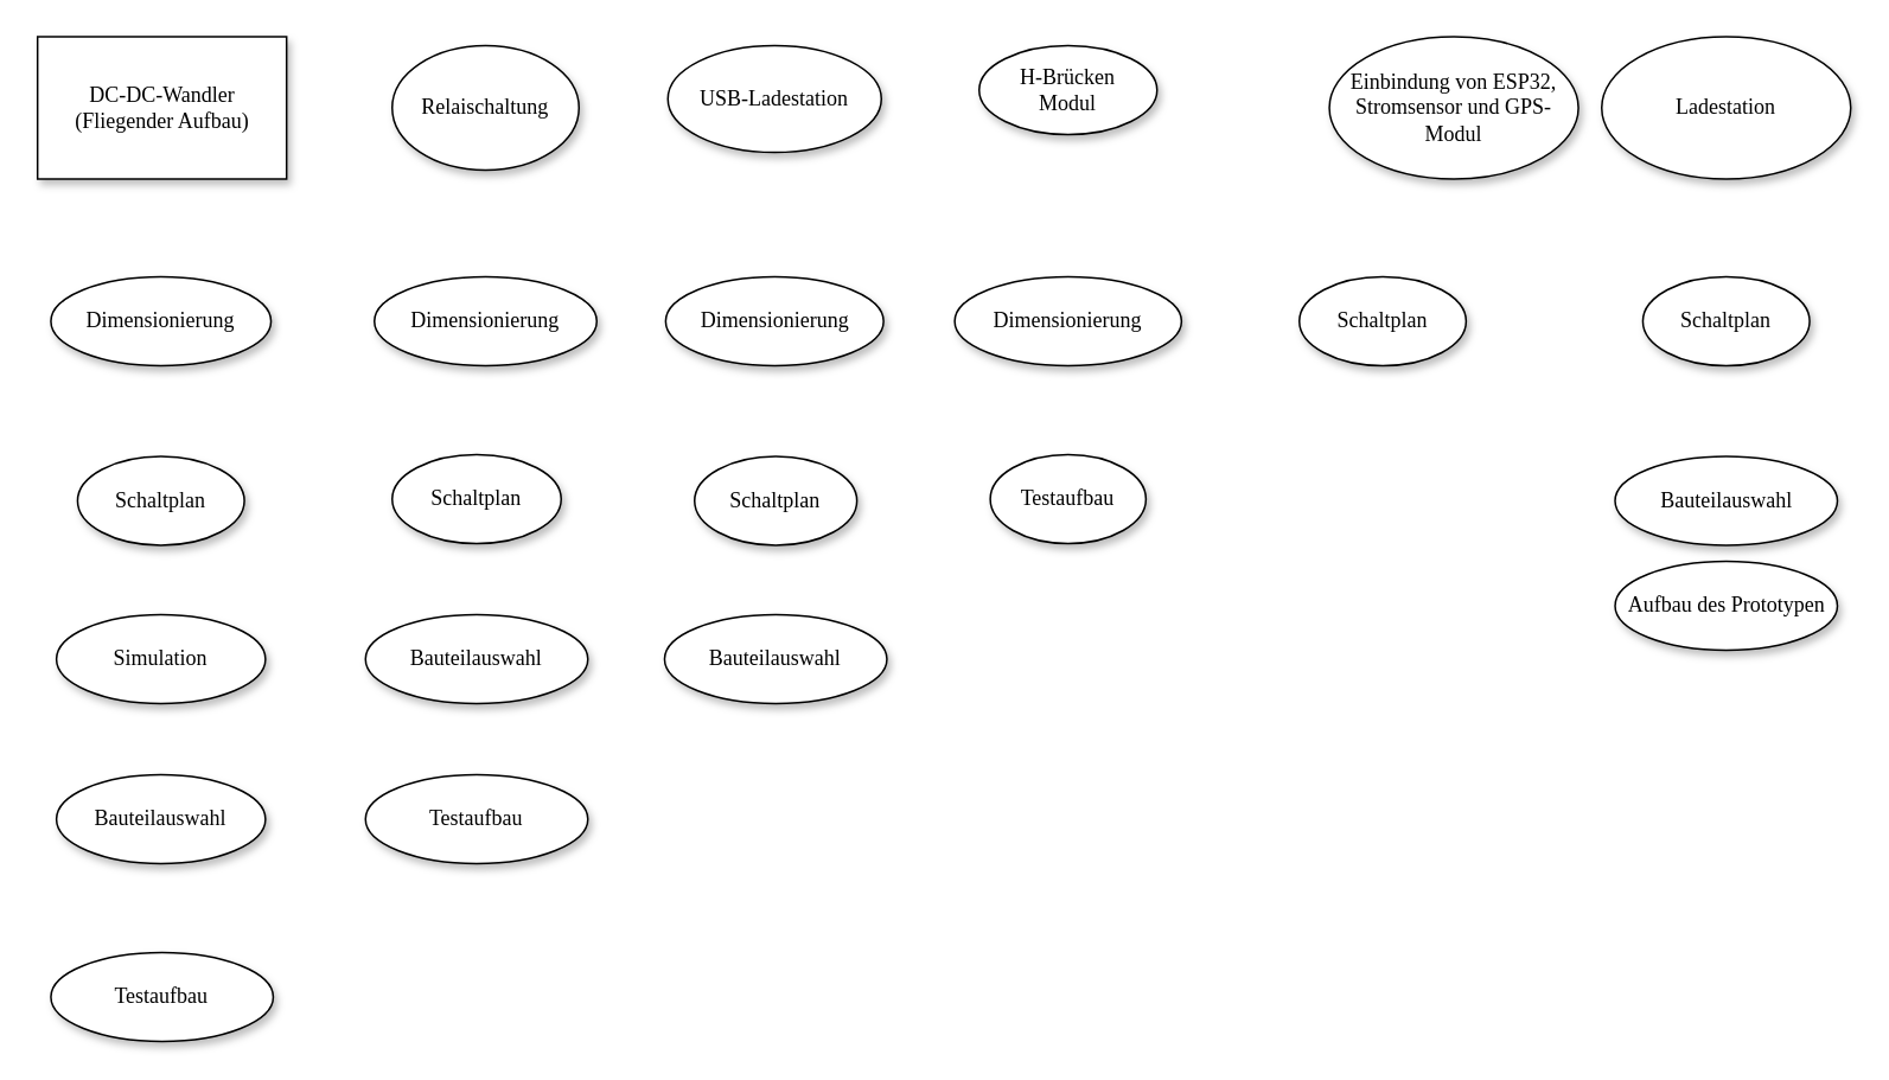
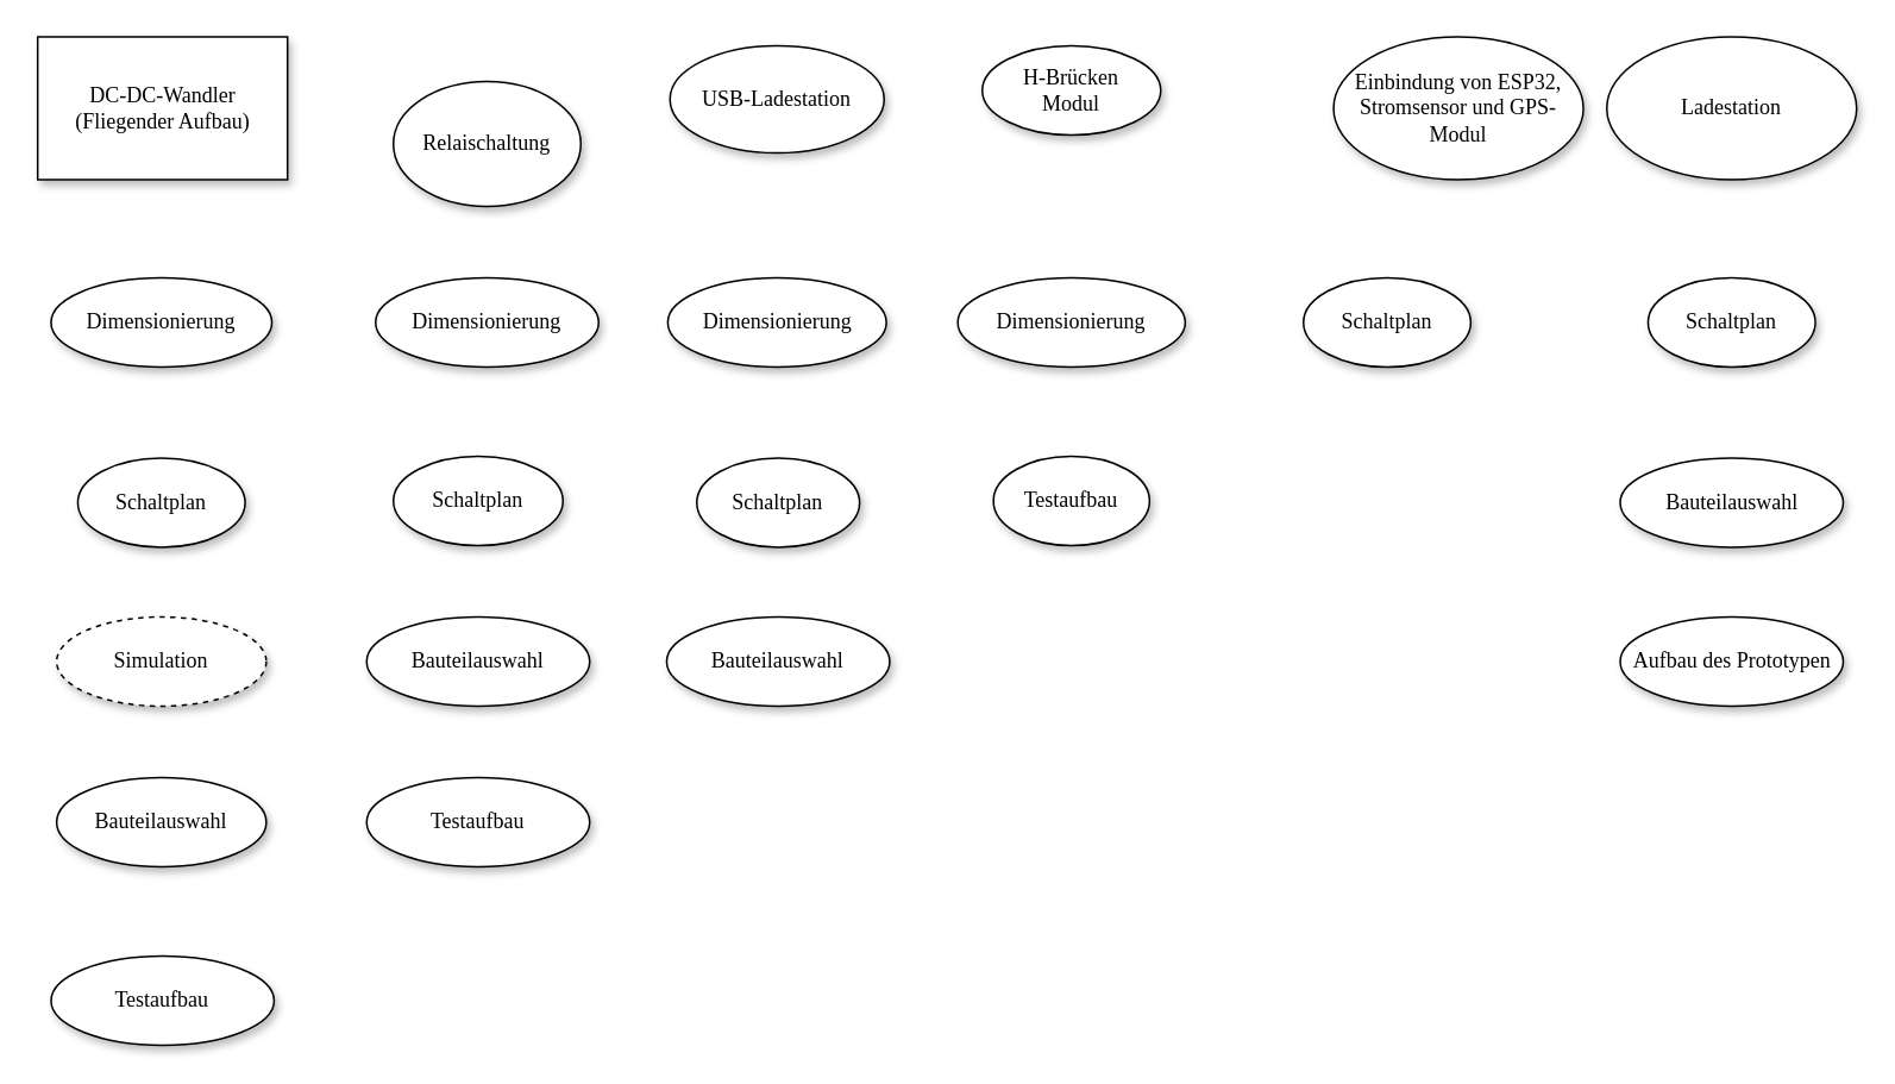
  <mxCell id="0" />
  <mxCell id="1" parent="0" />
  <mxCell id="2" value="USB-Ladestation" style="ellipse;whiteSpace=wrap;html=1;rounded=0;shadow=1;comic=0;labelBackgroundColor=none;strokeWidth=1;fontFamily=Verdana;fontSize=12;align=center;" parent="1" vertex="1"><mxGeometry x="375" y="25" width="120" height="60" as="geometry" /></mxCell>
  <mxCell id="3" value="H-Brücken&lt;br&gt;Modul" style="ellipse;whiteSpace=wrap;html=1;rounded=0;shadow=1;comic=0;labelBackgroundColor=none;strokeWidth=1;fontFamily=Verdana;fontSize=12;align=center;" parent="1" vertex="1"><mxGeometry x="550" y="25" width="100" height="50" as="geometry" /></mxCell>
  <mxCell id="4" value="Dimensionierung" style="ellipse;whiteSpace=wrap;html=1;rounded=0;shadow=1;comic=0;labelBackgroundColor=none;strokeWidth=1;fontFamily=Verdana;fontSize=12;align=center;" parent="1" vertex="1"><mxGeometry x="536.25" y="155" width="127.5" height="50" as="geometry" /></mxCell>
  <mxCell id="5" value="Testaufbau" style="ellipse;whiteSpace=wrap;html=1;rounded=0;shadow=1;comic=0;labelBackgroundColor=none;strokeWidth=1;fontFamily=Verdana;fontSize=12;align=center;" parent="1" vertex="1"><mxGeometry x="556.25" y="255" width="87.5" height="50" as="geometry" /></mxCell>
  <mxCell id="6" value="Dimensionierung" style="ellipse;whiteSpace=wrap;html=1;rounded=0;shadow=1;comic=0;labelBackgroundColor=none;strokeWidth=1;fontFamily=Verdana;fontSize=12;align=center;" parent="1" vertex="1"><mxGeometry x="373.75" y="155" width="122.5" height="50" as="geometry" /></mxCell>
  <mxCell id="7" value="Dimensionierung" style="ellipse;whiteSpace=wrap;html=1;rounded=0;shadow=1;comic=0;labelBackgroundColor=none;strokeWidth=1;fontFamily=Verdana;fontSize=12;align=center;" parent="1" vertex="1"><mxGeometry x="210" y="155" width="125" height="50" as="geometry" /></mxCell>
  <mxCell id="8" value="Schaltplan" style="ellipse;whiteSpace=wrap;html=1;rounded=0;shadow=1;comic=0;labelBackgroundColor=none;strokeWidth=1;fontFamily=Verdana;fontSize=12;align=center;" parent="1" vertex="1"><mxGeometry x="390" y="256" width="91.25" height="50" as="geometry" /></mxCell>
  <mxCell id="9" value="DC-DC-Wandler (Fliegender Aufbau)" style="whiteSpace=wrap;html=1;shadow=1;comic=0;labelBackgroundColor=none;strokeWidth=1;fontFamily=Verdana;fontSize=12;align=center;rounded=0;" parent="1" vertex="1"><mxGeometry x="20.63" y="20" width="140" height="80" as="geometry" /></mxCell>
  <mxCell id="10" value="Schaltplan" style="ellipse;whiteSpace=wrap;html=1;rounded=0;shadow=1;comic=0;labelBackgroundColor=none;strokeWidth=1;fontFamily=Verdana;fontSize=12;align=center;" parent="1" vertex="1"><mxGeometry x="43.13" y="256" width="93.75" height="50" as="geometry" /></mxCell>
- <mxCell id="11" value="Simulation" style="ellipse;whiteSpace=wrap;html=1;rounded=0;shadow=1;comic=0;labelBackgroundColor=none;strokeWidth=1;fontFamily=Verdana;fontSize=12;align=center;" parent="1" vertex="1"><mxGeometry x="31.25" y="345" width="117.5" height="50" as="geometry" /></mxCell>
- <mxCell id="12" value="Relaischaltung" style="ellipse;whiteSpace=wrap;html=1;rounded=0;shadow=1;comic=0;labelBackgroundColor=none;strokeWidth=1;fontFamily=Verdana;fontSize=12;align=center;" vertex="1" parent="1"><mxGeometry x="220" y="25" width="105" height="70" as="geometry" /></mxCell>
+ <mxCell id="11" value="Simulation" style="ellipse;whiteSpace=wrap;html=1;rounded=0;shadow=1;comic=0;labelBackgroundColor=none;strokeWidth=1;fontFamily=Verdana;fontSize=12;align=center;dashed=1;" parent="1" vertex="1"><mxGeometry x="31.25" y="345" width="117.5" height="50" as="geometry" /></mxCell>
+ <mxCell id="12" value="Relaischaltung" style="ellipse;whiteSpace=wrap;html=1;rounded=0;shadow=1;comic=0;labelBackgroundColor=none;strokeWidth=1;fontFamily=Verdana;fontSize=12;align=center;" vertex="1" parent="1"><mxGeometry x="220" y="45" width="105" height="70" as="geometry" /></mxCell>
  <mxCell id="13" value="Dimensionierung" style="ellipse;whiteSpace=wrap;html=1;rounded=0;shadow=1;comic=0;labelBackgroundColor=none;strokeWidth=1;fontFamily=Verdana;fontSize=12;align=center;" vertex="1" parent="1"><mxGeometry x="28.13" y="155" width="123.75" height="50" as="geometry" /></mxCell>
  <mxCell id="14" value="&lt;span&gt;Bauteilauswahl&lt;/span&gt;" style="ellipse;whiteSpace=wrap;html=1;rounded=0;shadow=1;comic=0;labelBackgroundColor=none;strokeWidth=1;fontFamily=Verdana;fontSize=12;align=center;" vertex="1" parent="1"><mxGeometry x="31.25" y="435" width="117.5" height="50" as="geometry" /></mxCell>
  <mxCell id="15" value="Schaltplan" style="ellipse;whiteSpace=wrap;html=1;rounded=0;shadow=1;comic=0;labelBackgroundColor=none;strokeWidth=1;fontFamily=Verdana;fontSize=12;align=center;" vertex="1" parent="1"><mxGeometry x="220" y="255" width="95" height="50" as="geometry" /></mxCell>
  <mxCell id="16" value="Testaufbau" style="ellipse;whiteSpace=wrap;html=1;rounded=0;shadow=1;comic=0;labelBackgroundColor=none;strokeWidth=1;fontFamily=Verdana;fontSize=12;align=center;" vertex="1" parent="1"><mxGeometry x="28.13" y="535" width="125" height="50" as="geometry" /></mxCell>
  <mxCell id="17" value="Bauteilauswahl" style="ellipse;whiteSpace=wrap;html=1;rounded=0;shadow=1;comic=0;labelBackgroundColor=none;strokeWidth=1;fontFamily=Verdana;fontSize=12;align=center;" vertex="1" parent="1"><mxGeometry x="205" y="345" width="125" height="50" as="geometry" /></mxCell>
- <mxCell id="18" value="Aufbau des Prototypen" style="ellipse;whiteSpace=wrap;html=1;rounded=0;shadow=1;comic=0;labelBackgroundColor=none;strokeWidth=1;fontFamily=Verdana;fontSize=12;align=center;" vertex="1" parent="1"><mxGeometry x="907.51" y="315" width="125" height="50" as="geometry" /></mxCell>
+ <mxCell id="18" value="Aufbau des Prototypen" style="ellipse;whiteSpace=wrap;html=1;rounded=0;shadow=1;comic=0;labelBackgroundColor=none;strokeWidth=1;fontFamily=Verdana;fontSize=12;align=center;" vertex="1" parent="1"><mxGeometry x="907.51" y="345" width="125" height="50" as="geometry" /></mxCell>
  <mxCell id="19" value="Einbindung von ESP32, Stromsensor und GPS-Modul" style="ellipse;whiteSpace=wrap;html=1;rounded=0;shadow=1;comic=0;labelBackgroundColor=none;strokeWidth=1;fontFamily=Verdana;fontSize=12;align=center;" vertex="1" parent="1"><mxGeometry x="746.88" y="20" width="140" height="80" as="geometry" /></mxCell>
  <mxCell id="20" value="Schaltplan" style="ellipse;whiteSpace=wrap;html=1;rounded=0;shadow=1;comic=0;labelBackgroundColor=none;strokeWidth=1;fontFamily=Verdana;fontSize=12;align=center;" vertex="1" parent="1"><mxGeometry x="730" y="155" width="93.75" height="50" as="geometry" /></mxCell>
  <mxCell id="21" value="Ladestation" style="ellipse;whiteSpace=wrap;html=1;rounded=0;shadow=1;comic=0;labelBackgroundColor=none;strokeWidth=1;fontFamily=Verdana;fontSize=12;align=center;" vertex="1" parent="1"><mxGeometry x="900" y="20" width="140" height="80" as="geometry" /></mxCell>
  <mxCell id="22" value="Schaltplan" style="ellipse;whiteSpace=wrap;html=1;rounded=0;shadow=1;comic=0;labelBackgroundColor=none;strokeWidth=1;fontFamily=Verdana;fontSize=12;align=center;" vertex="1" parent="1"><mxGeometry x="923.13" y="155" width="93.75" height="50" as="geometry" /></mxCell>
  <mxCell id="23" value="Bauteilauswahl" style="ellipse;whiteSpace=wrap;html=1;rounded=0;shadow=1;comic=0;labelBackgroundColor=none;strokeWidth=1;fontFamily=Verdana;fontSize=12;align=center;" vertex="1" parent="1"><mxGeometry x="907.5" y="256" width="125" height="50" as="geometry" /></mxCell>
  <mxCell id="24" value="Testaufbau" style="ellipse;whiteSpace=wrap;html=1;rounded=0;shadow=1;comic=0;labelBackgroundColor=none;strokeWidth=1;fontFamily=Verdana;fontSize=12;align=center;" vertex="1" parent="1"><mxGeometry x="205" y="435" width="125" height="50" as="geometry" /></mxCell>
  <mxCell id="25" value="Bauteilauswahl" style="ellipse;whiteSpace=wrap;html=1;rounded=0;shadow=1;comic=0;labelBackgroundColor=none;strokeWidth=1;fontFamily=Verdana;fontSize=12;align=center;" vertex="1" parent="1"><mxGeometry x="373.13" y="345" width="125" height="50" as="geometry" /></mxCell>
